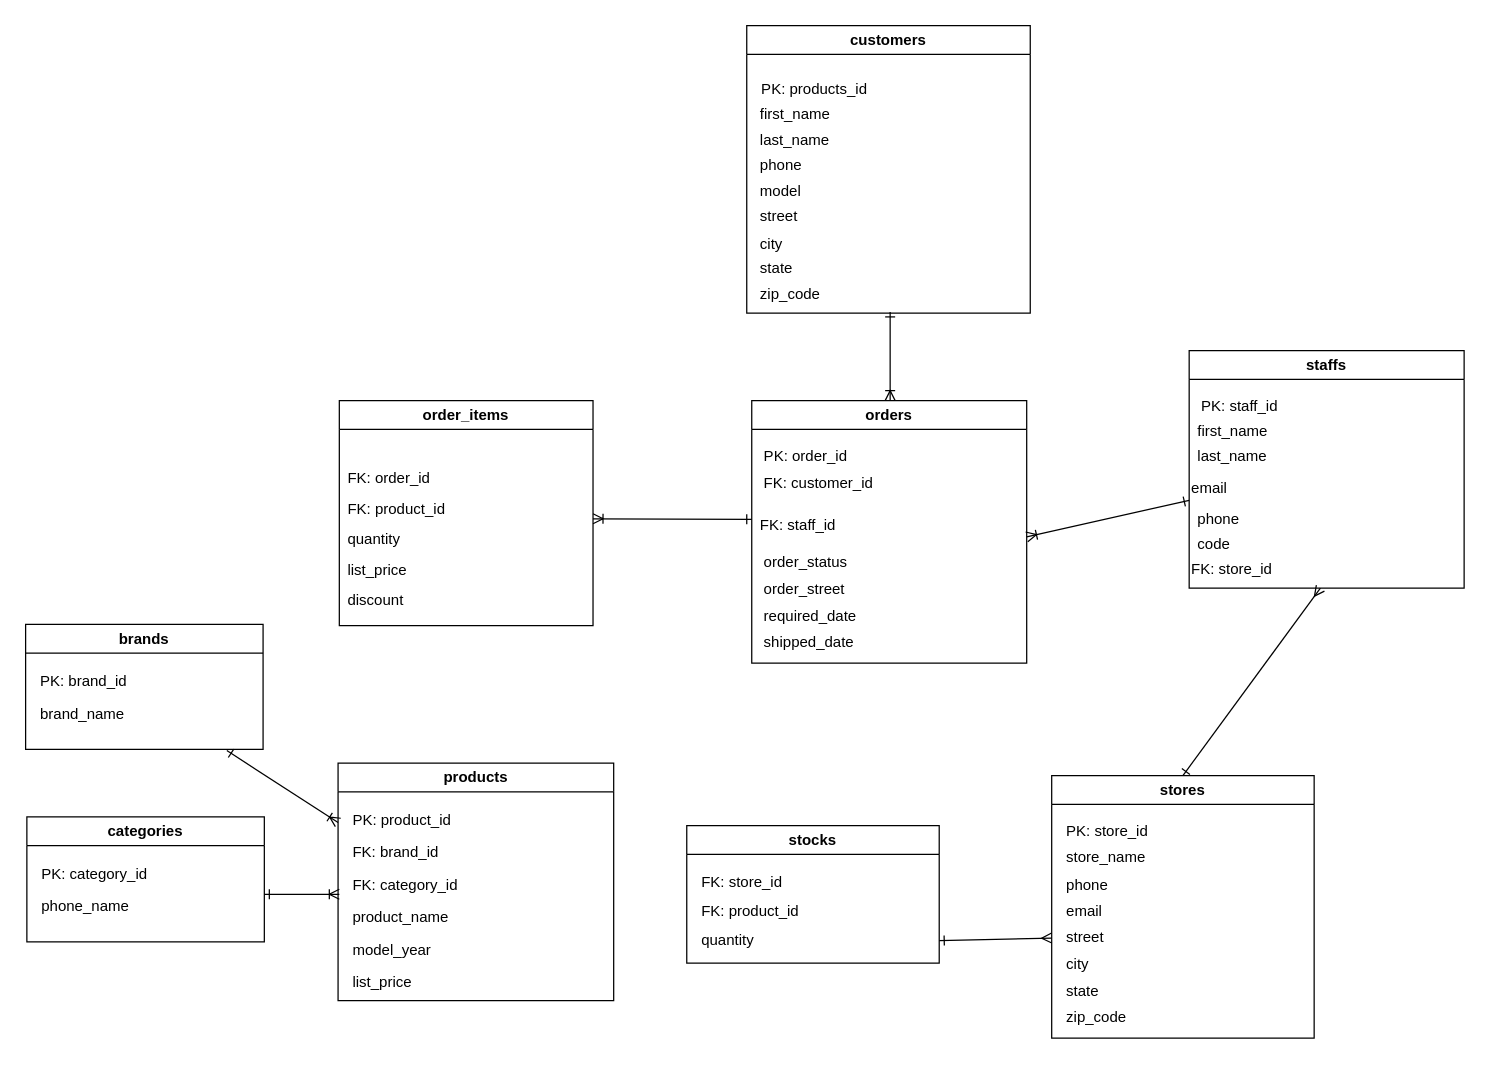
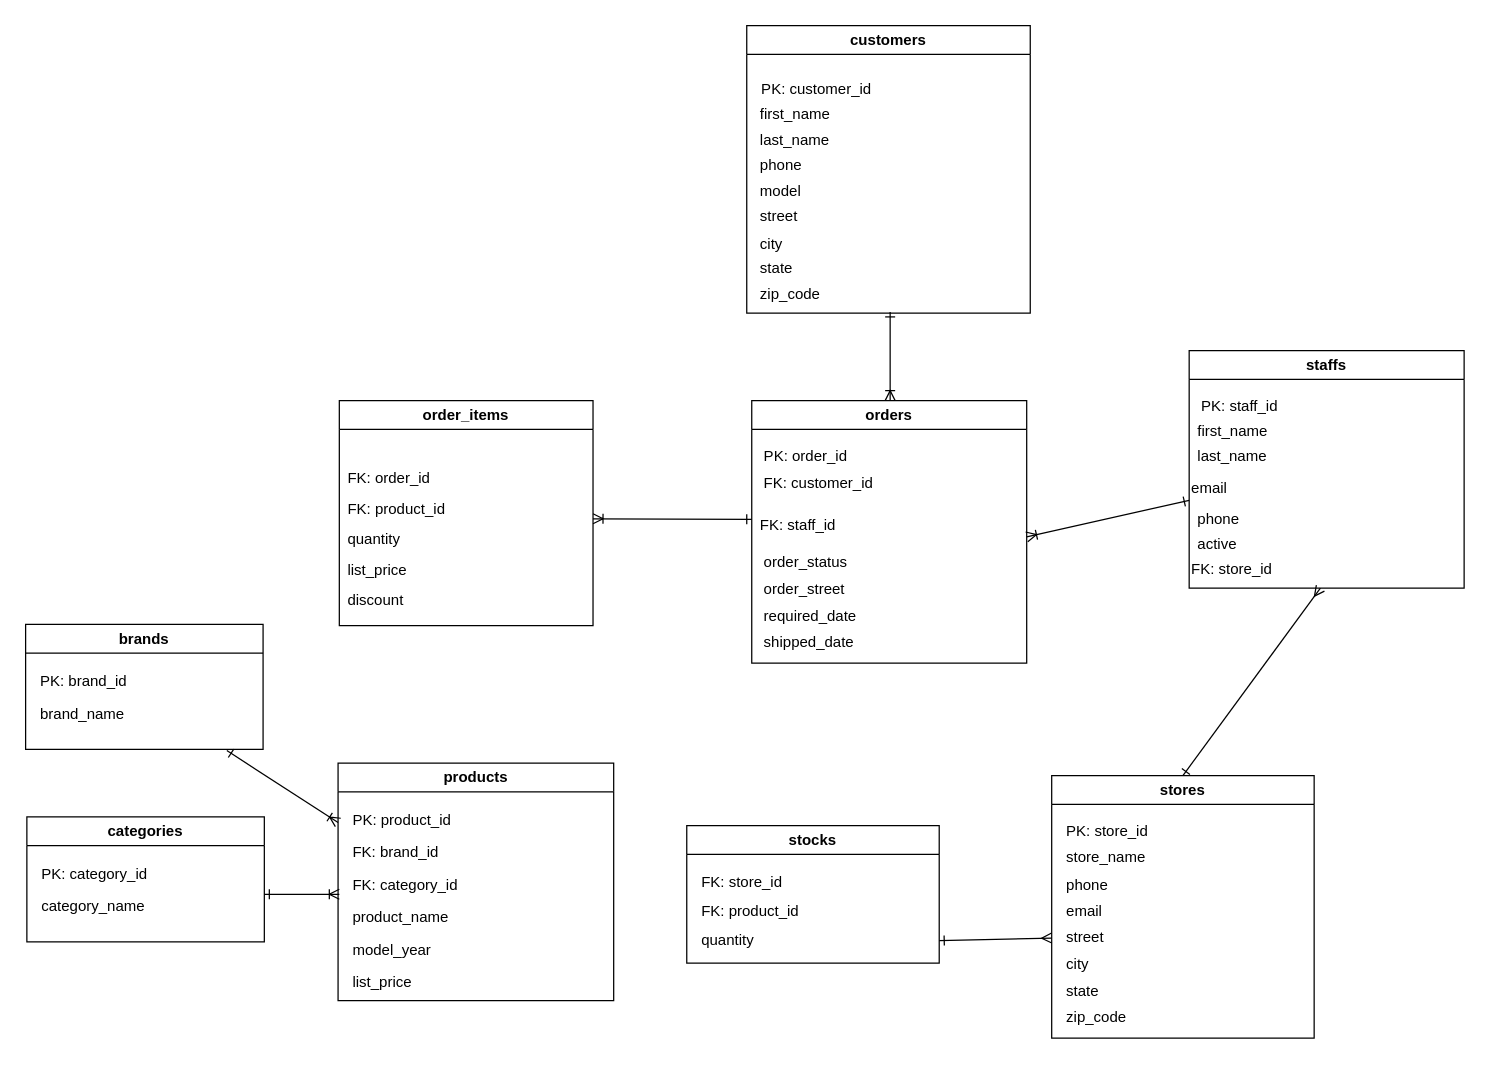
  <mxCell id="0" />
  <mxCell id="1" parent="0" />
  <mxCell id="2" value="" style="group" parent="1" connectable="0" vertex="1"><mxGeometry x="601" y="320" width="220" height="210" as="geometry" /></mxCell>
  <mxCell id="3" value="orders" style="swimlane;whiteSpace=wrap;html=1;" parent="2" vertex="1"><mxGeometry width="220.0" height="210" as="geometry" /></mxCell>
  <mxCell id="4" value="PK: order_id&amp;nbsp;" style="text;html=1;strokeColor=none;fillColor=none;align=left;verticalAlign=middle;whiteSpace=wrap;rounded=0;flipV=0;" parent="3" vertex="1"><mxGeometry x="8.491" y="30" width="209.524" height="30" as="geometry" /></mxCell>
  <mxCell id="5" value="FK: customer_id&amp;nbsp;" style="text;html=1;strokeColor=none;fillColor=none;align=left;verticalAlign=middle;whiteSpace=wrap;rounded=0;flipV=0;" parent="3" vertex="1"><mxGeometry x="8.491" y="51" width="209.524" height="30" as="geometry" /></mxCell>
  <mxCell id="6" value="order_status&amp;nbsp;" style="text;html=1;strokeColor=none;fillColor=none;align=left;verticalAlign=middle;whiteSpace=wrap;rounded=0;flipV=0;" parent="3" vertex="1"><mxGeometry x="8.491" y="115" width="209.524" height="30" as="geometry" /></mxCell>
  <mxCell id="7" value="order_street&amp;nbsp;" style="text;html=1;strokeColor=none;fillColor=none;align=left;verticalAlign=middle;whiteSpace=wrap;rounded=0;flipV=0;" parent="3" vertex="1"><mxGeometry x="8.491" y="136" width="209.524" height="30" as="geometry" /></mxCell>
  <mxCell id="8" value="FK: staff_id&amp;nbsp;" style="text;html=1;strokeColor=none;fillColor=none;align=left;verticalAlign=middle;whiteSpace=wrap;rounded=0;flipV=0;" parent="3" vertex="1"><mxGeometry x="5.241" y="85" width="209.524" height="30" as="geometry" /></mxCell>
  <mxCell id="9" value="required_date&amp;nbsp;" style="text;html=1;strokeColor=none;fillColor=none;align=left;verticalAlign=middle;whiteSpace=wrap;rounded=0;flipV=0;" parent="2" vertex="1"><mxGeometry x="8.491" y="158" width="209.524" height="30" as="geometry" /></mxCell>
  <mxCell id="10" value="shipped_date&amp;nbsp;" style="text;html=1;strokeColor=none;fillColor=none;align=left;verticalAlign=middle;whiteSpace=wrap;rounded=0;flipV=0;" parent="2" vertex="1"><mxGeometry x="8.491" y="179" width="209.524" height="30" as="geometry" /></mxCell>
  <mxCell id="11" value="" style="group" parent="1" connectable="0" vertex="1"><mxGeometry x="271" y="320" width="203" height="180" as="geometry" /></mxCell>
  <mxCell id="12" value="order_items" style="swimlane;whiteSpace=wrap;html=1;" parent="11" vertex="1"><mxGeometry width="203.0" height="180" as="geometry" /></mxCell>
  <mxCell id="13" value="FK: order_id&amp;nbsp;" style="text;html=1;strokeColor=none;fillColor=none;align=left;verticalAlign=middle;whiteSpace=wrap;rounded=0;" parent="12" vertex="1"><mxGeometry x="5.07" y="47" width="187.775" height="30" as="geometry" /></mxCell>
  <mxCell id="14" style="edgeStyle=none;rounded=0;orthogonalLoop=1;jettySize=auto;html=1;exitX=1;exitY=0.75;exitDx=0;exitDy=0;startArrow=ERoneToMany;startFill=0;endArrow=ERone;endFill=0;" parent="12" source="15" edge="1"><mxGeometry relative="1" as="geometry"><mxPoint x="330" y="94.947" as="targetPoint" /></mxGeometry></mxCell>
  <mxCell id="15" value="FK: product_id&amp;nbsp;" style="text;html=1;strokeColor=none;fillColor=none;align=left;verticalAlign=middle;whiteSpace=wrap;rounded=0;" parent="12" vertex="1"><mxGeometry x="5.07" y="72" width="197.925" height="30" as="geometry" /></mxCell>
  <mxCell id="16" value="quantity&amp;nbsp;" style="text;html=1;strokeColor=none;fillColor=none;align=left;verticalAlign=middle;whiteSpace=wrap;rounded=0;" parent="12" vertex="1"><mxGeometry x="5.07" y="96" width="194.93" height="30" as="geometry" /></mxCell>
  <mxCell id="17" value="list_price&amp;nbsp;" style="text;html=1;strokeColor=none;fillColor=none;align=left;verticalAlign=middle;whiteSpace=wrap;rounded=0;" parent="12" vertex="1"><mxGeometry x="5.07" y="121" width="194.93" height="30" as="geometry" /></mxCell>
  <mxCell id="18" value="discount&amp;nbsp;" style="text;html=1;strokeColor=none;fillColor=none;align=left;verticalAlign=middle;whiteSpace=wrap;rounded=0;" parent="12" vertex="1"><mxGeometry x="5.07" y="145" width="194.93" height="30" as="geometry" /></mxCell>
  <mxCell id="19" value="" style="group" parent="1" connectable="0" vertex="1"><mxGeometry x="270" y="610" width="220.526" height="190" as="geometry" /></mxCell>
  <mxCell id="20" value="products" style="swimlane;whiteSpace=wrap;html=1;" parent="19" vertex="1"><mxGeometry width="220.526" height="190" as="geometry" /></mxCell>
  <mxCell id="21" value="PK: product_id&amp;nbsp;" style="text;html=1;strokeColor=none;fillColor=none;align=left;verticalAlign=middle;whiteSpace=wrap;rounded=0;" parent="20" vertex="1"><mxGeometry x="10" y="25.667" width="210.526" height="40" as="geometry" /></mxCell>
  <mxCell id="22" value="FK: brand_id&amp;nbsp;" style="text;html=1;strokeColor=none;fillColor=none;align=left;verticalAlign=middle;whiteSpace=wrap;rounded=0;" parent="20" vertex="1"><mxGeometry x="10" y="52" width="210.526" height="40" as="geometry" /></mxCell>
  <mxCell id="23" value="FK: category_id&amp;nbsp;" style="text;html=1;strokeColor=none;fillColor=none;align=left;verticalAlign=middle;whiteSpace=wrap;rounded=0;" parent="20" vertex="1"><mxGeometry x="10" y="78" width="210.526" height="40" as="geometry" /></mxCell>
  <mxCell id="24" value="product_name&amp;nbsp;" style="text;html=1;strokeColor=none;fillColor=none;align=left;verticalAlign=middle;whiteSpace=wrap;rounded=0;" parent="20" vertex="1"><mxGeometry x="10" y="104" width="210.526" height="40" as="geometry" /></mxCell>
  <mxCell id="25" value="model_year&amp;nbsp;" style="text;html=1;strokeColor=none;fillColor=none;align=left;verticalAlign=middle;whiteSpace=wrap;rounded=0;" parent="19" vertex="1"><mxGeometry x="10" y="130" width="210.526" height="40" as="geometry" /></mxCell>
  <mxCell id="26" value="" style="group" parent="1" connectable="0" vertex="1"><mxGeometry x="597" y="20" width="227" height="230" as="geometry" /></mxCell>
  <mxCell id="27" value="customers" style="swimlane;whiteSpace=wrap;html=1;" parent="26" vertex="1"><mxGeometry width="226.84" height="230" as="geometry" /></mxCell>
- <mxCell id="28" value="PK: products_id&amp;nbsp;" style="text;html=1;strokeColor=none;fillColor=none;align=left;verticalAlign=middle;whiteSpace=wrap;rounded=0;" parent="27" vertex="1"><mxGeometry x="10.47" y="36" width="208.421" height="30" as="geometry" /></mxCell>
+ <mxCell id="28" value="PK: customer_id&amp;nbsp;" style="text;html=1;strokeColor=none;fillColor=none;align=left;verticalAlign=middle;whiteSpace=wrap;rounded=0;" parent="27" vertex="1"><mxGeometry x="10.47" y="36" width="208.421" height="30" as="geometry" /></mxCell>
  <mxCell id="29" value="first_name" style="text;html=1;strokeColor=none;fillColor=none;align=left;verticalAlign=middle;whiteSpace=wrap;rounded=0;" parent="27" vertex="1"><mxGeometry x="9.47" y="56" width="210.53" height="30" as="geometry" /></mxCell>
  <mxCell id="30" value="last_name" style="text;html=1;strokeColor=none;fillColor=none;align=left;verticalAlign=middle;whiteSpace=wrap;rounded=0;" parent="27" vertex="1"><mxGeometry x="9.47" y="77" width="210.53" height="30" as="geometry" /></mxCell>
  <mxCell id="31" value="phone&amp;nbsp;" style="text;html=1;strokeColor=none;fillColor=none;align=left;verticalAlign=middle;whiteSpace=wrap;rounded=0;" parent="27" vertex="1"><mxGeometry x="9.47" y="97" width="200.53" height="30" as="geometry" /></mxCell>
  <mxCell id="32" value="model&amp;nbsp;" style="text;html=1;strokeColor=none;fillColor=none;align=left;verticalAlign=middle;whiteSpace=wrap;rounded=0;" parent="26" vertex="1"><mxGeometry x="9.47" y="118" width="206.42" height="30" as="geometry" /></mxCell>
  <mxCell id="33" value="street&amp;nbsp;" style="text;html=1;strokeColor=none;fillColor=none;align=left;verticalAlign=middle;whiteSpace=wrap;rounded=0;" parent="26" vertex="1"><mxGeometry x="9.47" y="138" width="209.58" height="30" as="geometry" /></mxCell>
  <mxCell id="34" value="city&amp;nbsp;" style="text;html=1;strokeColor=none;fillColor=none;align=left;verticalAlign=middle;whiteSpace=wrap;rounded=0;" parent="26" vertex="1"><mxGeometry x="9.47" y="160" width="209.58" height="29" as="geometry" /></mxCell>
  <mxCell id="35" value="state" style="text;html=1;strokeColor=none;fillColor=none;align=left;verticalAlign=middle;whiteSpace=wrap;rounded=0;" parent="26" vertex="1"><mxGeometry x="9.47" y="179" width="209.58" height="30" as="geometry" /></mxCell>
  <mxCell id="36" style="edgeStyle=none;rounded=0;orthogonalLoop=1;jettySize=auto;html=1;endArrow=ERoneToMany;endFill=0;startArrow=ERone;startFill=0;" parent="26" source="37" edge="1"><mxGeometry relative="1" as="geometry"><mxPoint x="114.735" y="300" as="targetPoint" /></mxGeometry></mxCell>
  <mxCell id="37" value="zip_code&amp;nbsp;" style="text;html=1;strokeColor=none;fillColor=none;align=left;verticalAlign=middle;whiteSpace=wrap;rounded=0;" parent="26" vertex="1"><mxGeometry x="9.47" y="200" width="210.53" height="29" as="geometry" /></mxCell>
  <mxCell id="38" value="" style="group" parent="1" vertex="1" connectable="0"><mxGeometry x="841" y="620" width="210" height="210" as="geometry" /></mxCell>
  <mxCell id="39" value="stores" style="swimlane;whiteSpace=wrap;html=1;" parent="38" vertex="1"><mxGeometry width="210" height="210" as="geometry" /></mxCell>
  <mxCell id="40" value="PK: store_id&amp;nbsp;" style="text;html=1;strokeColor=none;fillColor=none;align=left;verticalAlign=middle;whiteSpace=wrap;rounded=0;flipV=1;" parent="39" vertex="1"><mxGeometry x="10" y="30" width="200" height="30" as="geometry" /></mxCell>
  <mxCell id="41" value="store_name" style="text;html=1;strokeColor=none;fillColor=none;align=left;verticalAlign=middle;whiteSpace=wrap;rounded=0;flipV=1;" parent="39" vertex="1"><mxGeometry x="10" y="51" width="200" height="30" as="geometry" /></mxCell>
  <mxCell id="42" value="phone&amp;nbsp;" style="text;html=1;strokeColor=none;fillColor=none;align=left;verticalAlign=middle;whiteSpace=wrap;rounded=0;flipV=1;" parent="39" vertex="1"><mxGeometry x="10" y="73" width="200" height="30" as="geometry" /></mxCell>
  <mxCell id="43" value="email&amp;nbsp;" style="text;html=1;strokeColor=none;fillColor=none;align=left;verticalAlign=middle;whiteSpace=wrap;rounded=0;flipV=1;" parent="39" vertex="1"><mxGeometry x="10" y="94" width="200" height="30" as="geometry" /></mxCell>
  <mxCell id="44" value="street&amp;nbsp;" style="text;html=1;strokeColor=none;fillColor=none;align=left;verticalAlign=middle;whiteSpace=wrap;rounded=0;flipV=1;" parent="38" vertex="1"><mxGeometry x="10" y="115" width="200" height="30" as="geometry" /></mxCell>
  <mxCell id="45" value="city&amp;nbsp;" style="text;html=1;strokeColor=none;fillColor=none;align=left;verticalAlign=middle;whiteSpace=wrap;rounded=0;flipV=1;" parent="38" vertex="1"><mxGeometry x="10" y="136" width="200" height="30" as="geometry" /></mxCell>
  <mxCell id="46" value="state&amp;nbsp;" style="text;html=1;strokeColor=none;fillColor=none;align=left;verticalAlign=middle;whiteSpace=wrap;rounded=0;flipV=1;" parent="38" vertex="1"><mxGeometry x="10" y="158" width="200" height="30" as="geometry" /></mxCell>
  <mxCell id="47" value="zip_code&amp;nbsp;" style="text;html=1;strokeColor=none;fillColor=none;align=left;verticalAlign=middle;whiteSpace=wrap;rounded=0;flipV=1;" parent="38" vertex="1"><mxGeometry x="10" y="179" width="200" height="30" as="geometry" /></mxCell>
  <mxCell id="48" value="" style="group" parent="1" connectable="0" vertex="1"><mxGeometry x="951" y="290" width="220" height="220" as="geometry" /></mxCell>
  <mxCell id="49" value="staffs" style="swimlane;whiteSpace=wrap;html=1;" parent="48" vertex="1"><mxGeometry y="-10" width="220" height="190" as="geometry" /></mxCell>
  <mxCell id="50" value="PK: staff_id&amp;nbsp;" style="text;html=1;strokeColor=none;fillColor=none;align=left;verticalAlign=middle;whiteSpace=wrap;rounded=0;" parent="49" vertex="1"><mxGeometry x="8" y="30" width="210" height="30" as="geometry" /></mxCell>
  <mxCell id="51" value="first_name&amp;nbsp;" style="text;html=1;strokeColor=none;fillColor=none;align=left;verticalAlign=middle;whiteSpace=wrap;rounded=0;" parent="49" vertex="1"><mxGeometry x="5" y="50" width="210" height="30" as="geometry" /></mxCell>
  <mxCell id="52" value="last_name&amp;nbsp;" style="text;html=1;strokeColor=none;fillColor=none;align=left;verticalAlign=middle;whiteSpace=wrap;rounded=0;" parent="49" vertex="1"><mxGeometry x="5" y="70" width="210" height="30" as="geometry" /></mxCell>
  <mxCell id="53" value="email&amp;nbsp;" style="text;html=1;strokeColor=none;fillColor=none;align=left;verticalAlign=middle;whiteSpace=wrap;rounded=0;" parent="49" vertex="1"><mxGeometry y="95" width="210" height="30" as="geometry" /></mxCell>
- <mxCell id="54" value="code&amp;nbsp;" style="text;html=1;strokeColor=none;fillColor=none;align=left;verticalAlign=middle;whiteSpace=wrap;rounded=0;" parent="49" vertex="1"><mxGeometry x="5" y="140" width="210" height="30" as="geometry" /></mxCell>
+ <mxCell id="54" value="active&amp;nbsp;" style="text;html=1;strokeColor=none;fillColor=none;align=left;verticalAlign=middle;whiteSpace=wrap;rounded=0;" parent="49" vertex="1"><mxGeometry x="5" y="140" width="210" height="30" as="geometry" /></mxCell>
  <mxCell id="55" value="phone&amp;nbsp;" style="text;html=1;strokeColor=none;fillColor=none;align=left;verticalAlign=middle;whiteSpace=wrap;rounded=0;" parent="49" vertex="1"><mxGeometry x="5" y="120" width="210" height="30" as="geometry" /></mxCell>
  <mxCell id="56" value="FK: store_id&amp;nbsp;" style="text;html=1;strokeColor=none;fillColor=none;align=left;verticalAlign=middle;whiteSpace=wrap;rounded=0;" parent="49" vertex="1"><mxGeometry y="160" width="210" height="30" as="geometry" /></mxCell>
  <mxCell id="57" value="list_price&amp;nbsp;" style="text;html=1;strokeColor=none;fillColor=none;align=left;verticalAlign=middle;whiteSpace=wrap;rounded=0;" parent="1" vertex="1"><mxGeometry x="280" y="766" width="200" height="40" as="geometry" /></mxCell>
  <mxCell id="58" value="" style="group" parent="1" connectable="0" vertex="1"><mxGeometry x="21" y="653" width="190" height="100" as="geometry" /></mxCell>
  <mxCell id="59" value="categories" style="swimlane;whiteSpace=wrap;html=1;" parent="58" vertex="1"><mxGeometry width="190" height="100" as="geometry" /></mxCell>
  <mxCell id="60" value="PK: category_id&amp;nbsp;" style="text;html=1;strokeColor=none;fillColor=none;align=left;verticalAlign=middle;whiteSpace=wrap;rounded=0;" parent="59" vertex="1"><mxGeometry x="10" y="25.67" width="180" height="40" as="geometry" /></mxCell>
  <mxCell id="61" style="edgeStyle=none;rounded=0;orthogonalLoop=1;jettySize=auto;html=1;exitX=1;exitY=0.25;exitDx=0;exitDy=0;startArrow=ERone;startFill=0;endArrow=ERoneToMany;endFill=0;" parent="59" source="62" edge="1"><mxGeometry relative="1" as="geometry"><mxPoint x="250" y="61.947" as="targetPoint" /></mxGeometry></mxCell>
- <mxCell id="62" value="phone_name" style="text;html=1;strokeColor=none;fillColor=none;align=left;verticalAlign=middle;whiteSpace=wrap;rounded=0;" parent="59" vertex="1"><mxGeometry x="10" y="52" width="180" height="40" as="geometry" /></mxCell>
+ <mxCell id="62" value="category_name" style="text;html=1;strokeColor=none;fillColor=none;align=left;verticalAlign=middle;whiteSpace=wrap;rounded=0;" parent="59" vertex="1"><mxGeometry x="10" y="52" width="180" height="40" as="geometry" /></mxCell>
  <mxCell id="63" value="stocks" style="swimlane;whiteSpace=wrap;html=1;" parent="1" vertex="1"><mxGeometry x="549" y="660" width="202" height="110" as="geometry" /></mxCell>
  <mxCell id="64" value="FK: store_id&amp;nbsp;" style="text;html=1;strokeColor=none;fillColor=none;align=left;verticalAlign=middle;whiteSpace=wrap;rounded=0;" parent="63" vertex="1"><mxGeometry x="10" y="25.67" width="190" height="40" as="geometry" /></mxCell>
  <mxCell id="65" value="FK: product_id" style="text;html=1;strokeColor=none;fillColor=none;align=left;verticalAlign=middle;whiteSpace=wrap;rounded=0;" parent="63" vertex="1"><mxGeometry x="10" y="49" width="190" height="40" as="geometry" /></mxCell>
  <mxCell id="66" value="quantity&amp;nbsp;" style="text;html=1;strokeColor=none;fillColor=none;align=left;verticalAlign=middle;whiteSpace=wrap;rounded=0;" parent="1" vertex="1"><mxGeometry x="559" y="732" width="192" height="40" as="geometry" /></mxCell>
  <mxCell id="67" value="0" style="group" parent="1" connectable="0" vertex="1"><mxGeometry x="20" y="499" width="190" height="100" as="geometry" /></mxCell>
  <mxCell id="68" value="brands" style="swimlane;whiteSpace=wrap;html=1;" parent="67" vertex="1"><mxGeometry width="190" height="100" as="geometry" /></mxCell>
  <mxCell id="69" value="PK: brand_id&amp;nbsp;" style="text;html=1;strokeColor=none;fillColor=none;align=left;verticalAlign=middle;whiteSpace=wrap;rounded=0;" parent="68" vertex="1"><mxGeometry x="10" y="25.67" width="180" height="40" as="geometry" /></mxCell>
  <mxCell id="70" value="brand_name" style="text;html=1;strokeColor=none;fillColor=none;align=left;verticalAlign=middle;whiteSpace=wrap;rounded=0;" parent="68" vertex="1"><mxGeometry x="10" y="52" width="180" height="40" as="geometry" /></mxCell>
  <mxCell id="71" style="edgeStyle=none;rounded=0;orthogonalLoop=1;jettySize=auto;html=1;endArrow=ERoneToMany;endFill=0;startArrow=ERone;startFill=0;" parent="1" source="49" edge="1"><mxGeometry relative="1" as="geometry"><mxPoint x="821" y="429" as="targetPoint" /></mxGeometry></mxCell>
  <mxCell id="72" style="edgeStyle=none;rounded=0;orthogonalLoop=1;jettySize=auto;html=1;entryX=0;entryY=0.25;entryDx=0;entryDy=0;endArrow=ERoneToMany;endFill=0;startArrow=ERone;startFill=0;" parent="1" target="20" edge="1"><mxGeometry relative="1" as="geometry"><mxPoint x="181" y="600" as="sourcePoint" /></mxGeometry></mxCell>
  <mxCell id="73" style="edgeStyle=none;rounded=0;orthogonalLoop=1;jettySize=auto;html=1;exitX=0.5;exitY=0;exitDx=0;exitDy=0;endArrow=ERmany;endFill=0;startArrow=ERone;startFill=0;entryX=0.5;entryY=1;entryDx=0;entryDy=0;" parent="1" source="39" target="56" edge="1"><mxGeometry relative="1" as="geometry"><mxPoint x="1061" y="500" as="targetPoint" /></mxGeometry></mxCell>
  <mxCell id="74" style="edgeStyle=none;rounded=0;orthogonalLoop=1;jettySize=auto;html=1;endArrow=ERmany;endFill=0;startArrow=ERone;startFill=0;exitX=1;exitY=0.5;exitDx=0;exitDy=0;" parent="1" source="66" edge="1"><mxGeometry relative="1" as="geometry"><mxPoint x="841" y="750" as="targetPoint" /><mxPoint x="771" y="720" as="sourcePoint" /></mxGeometry></mxCell>
